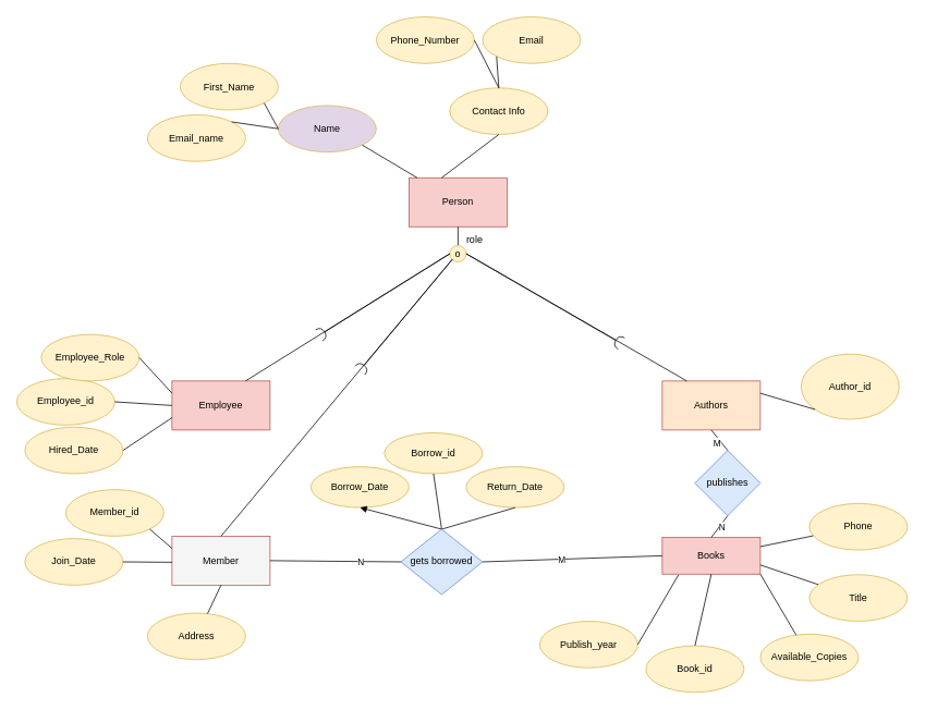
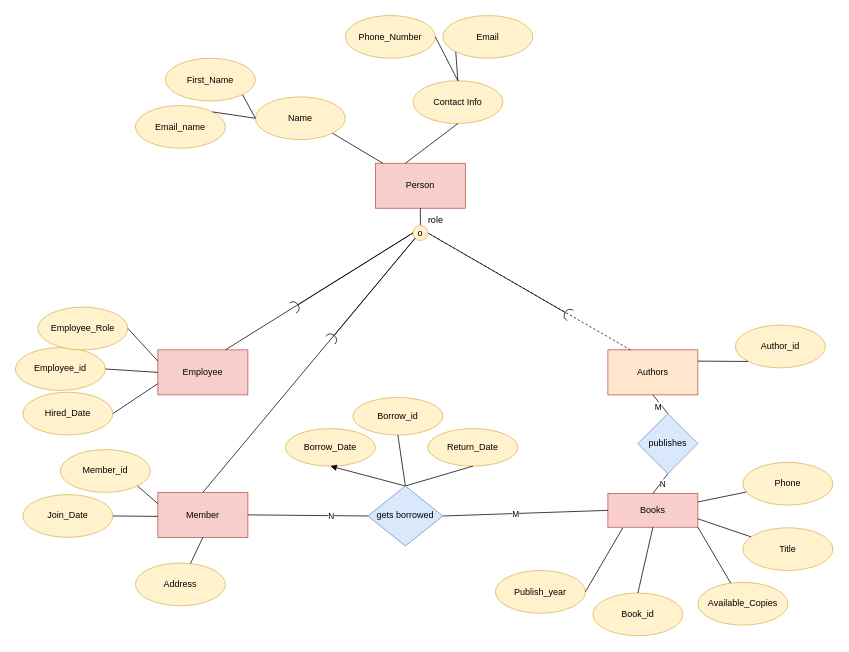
  <mxCell id="0" />
  <mxCell id="1" parent="0" />
  <mxCell id="2" value="Person" style="rounded=0;whiteSpace=wrap;html=1;fillColor=#f8cecc;strokeColor=#b85450;" parent="1" vertex="1"><mxGeometry x="500" y="217" width="120" height="60" as="geometry" /></mxCell>
  <mxCell id="3" value="" style="ellipse;whiteSpace=wrap;html=1;align=center;aspect=fixed;fillColor=none;strokeColor=none;resizable=0;perimeter=centerPerimeter;rotatable=0;allowArrows=0;points=[];outlineConnect=1;" parent="1" vertex="1"><mxGeometry x="570" y="207" width="10" height="10" as="geometry" /></mxCell>
  <mxCell id="4" value="" style="ellipse;whiteSpace=wrap;html=1;align=center;aspect=fixed;fillColor=none;strokeColor=none;resizable=0;perimeter=centerPerimeter;rotatable=0;allowArrows=0;points=[];outlineConnect=1;" parent="1" vertex="1"><mxGeometry x="730" y="250" width="10" height="10" as="geometry" /></mxCell>
  <mxCell id="5" value="" style="endArrow=none;html=1;rounded=0;entryX=0.5;entryY=1;entryDx=0;entryDy=0;" parent="1" target="2" edge="1"><mxGeometry width="50" height="50" relative="1" as="geometry"><mxPoint x="560" y="300" as="sourcePoint" /><mxPoint x="580" y="410" as="targetPoint" /></mxGeometry></mxCell>
  <mxCell id="6" value="o" style="ellipse;whiteSpace=wrap;html=1;aspect=fixed;fillColor=#fff2cc;strokeColor=#d6b656;" parent="1" vertex="1"><mxGeometry x="550" y="300" width="20" height="20" as="geometry" /></mxCell>
  <mxCell id="7" value="Authors" style="rounded=0;whiteSpace=wrap;html=1;fillColor=#ffe6cc;strokeColor=#b85450;" parent="1" vertex="1"><mxGeometry x="810" y="465.82" width="120" height="60" as="geometry" /></mxCell>
  <mxCell id="8" value="Employee" style="rounded=0;whiteSpace=wrap;html=1;fillColor=#f8cecc;strokeColor=#b85450;" parent="1" vertex="1"><mxGeometry x="210" y="465.82" width="120" height="60" as="geometry" /></mxCell>
- <mxCell id="9" value="Member" style="rounded=0;whiteSpace=wrap;html=1;fillColor=#f5f5f5;strokeColor=#b85450;" parent="1" vertex="1"><mxGeometry x="210" y="655.82" width="120" height="60" as="geometry" /></mxCell>
+ <mxCell id="9" value="Member" style="rounded=0;whiteSpace=wrap;html=1;fillColor=#f8cecc;strokeColor=#b85450;" parent="1" vertex="1"><mxGeometry x="210" y="655.82" width="120" height="60" as="geometry" /></mxCell>
  <mxCell id="10" value="Books" style="rounded=0;whiteSpace=wrap;html=1;fillColor=#f8cecc;strokeColor=#b85450;" parent="1" vertex="1"><mxGeometry x="810" y="657.32" width="120" height="45" as="geometry" /></mxCell>
  <mxCell id="11" value="publishes" style="rhombus;whiteSpace=wrap;html=1;fillColor=#dae8fc;strokeColor=#6c8ebf;" parent="1" vertex="1"><mxGeometry x="850" y="550.82" width="80" height="80" as="geometry" /></mxCell>
  <mxCell id="12" value="" style="endArrow=none;html=1;rounded=0;exitX=0.5;exitY=0;exitDx=0;exitDy=0;entryX=0.5;entryY=1;entryDx=0;entryDy=0;" parent="1" source="11" target="7" edge="1"><mxGeometry width="50" height="50" relative="1" as="geometry"><mxPoint x="480" y="575.82" as="sourcePoint" /><mxPoint x="530" y="525.82" as="targetPoint" /></mxGeometry></mxCell>
  <mxCell id="13" value="M" style="edgeLabel;html=1;align=center;verticalAlign=middle;resizable=0;points=[];" parent="12" connectable="0" vertex="1"><mxGeometry x="0.074" y="4" relative="1" as="geometry"><mxPoint y="1" as="offset" /></mxGeometry></mxCell>
  <mxCell id="14" value="Borrow_id" style="ellipse;whiteSpace=wrap;html=1;fillColor=#fff2cc;strokeColor=#d6b656;" parent="1" vertex="1"><mxGeometry x="470" y="529.32" width="120" height="50" as="geometry" /></mxCell>
  <mxCell id="15" value="Borrow_Date" style="ellipse;whiteSpace=wrap;html=1;fillColor=#fff2cc;strokeColor=#d6b656;" parent="1" vertex="1"><mxGeometry x="380" y="570.82" width="120" height="50" as="geometry" /></mxCell>
  <mxCell id="16" value="Return_Date" style="ellipse;whiteSpace=wrap;html=1;fillColor=#fff2cc;strokeColor=#d6b656;" parent="1" vertex="1"><mxGeometry x="570" y="570.82" width="120" height="50" as="geometry" /></mxCell>
  <mxCell id="17" value="" style="endArrow=none;html=1;rounded=0;exitX=0.5;exitY=0;exitDx=0;exitDy=0;entryX=0.5;entryY=1;entryDx=0;entryDy=0;" parent="1" source="59" target="16" edge="1"><mxGeometry width="50" height="50" relative="1" as="geometry"><mxPoint x="580" y="655.82" as="sourcePoint" /><mxPoint x="840" y="714.32" as="targetPoint" /></mxGeometry></mxCell>
  <mxCell id="18" value="" style="endArrow=block;html=1;rounded=0;exitX=0.5;exitY=0;exitDx=0;exitDy=0;entryX=0.5;entryY=1;entryDx=0;entryDy=0;" parent="1" source="59" target="15" edge="1"><mxGeometry width="50" height="50" relative="1" as="geometry"><mxPoint x="580" y="655.82" as="sourcePoint" /><mxPoint x="840" y="714.32" as="targetPoint" /></mxGeometry></mxCell>
  <mxCell id="19" value="" style="endArrow=none;html=1;rounded=0;exitX=0.5;exitY=1;exitDx=0;exitDy=0;entryX=0.5;entryY=0;entryDx=0;entryDy=0;" parent="1" source="14" target="59" edge="1"><mxGeometry width="50" height="50" relative="1" as="geometry"><mxPoint x="460" y="714.32" as="sourcePoint" /><mxPoint x="580" y="655.82" as="targetPoint" /></mxGeometry></mxCell>
  <mxCell id="20" value="Member_id" style="ellipse;whiteSpace=wrap;html=1;fillColor=#fff2cc;strokeColor=#d6b656;" parent="1" vertex="1"><mxGeometry x="80" y="598.82" width="120" height="57" as="geometry" /></mxCell>
  <mxCell id="21" value="Join_Date" style="ellipse;whiteSpace=wrap;html=1;fillColor=#fff2cc;strokeColor=#d6b656;" parent="1" vertex="1"><mxGeometry x="30" y="658.82" width="120" height="57" as="geometry" /></mxCell>
  <mxCell id="22" value="Address" style="ellipse;whiteSpace=wrap;html=1;fillColor=#fff2cc;strokeColor=#d6b656;" parent="1" vertex="1"><mxGeometry x="180" y="750" width="120" height="57" as="geometry" /></mxCell>
  <mxCell id="23" style="edgeStyle=orthogonalEdgeStyle;rounded=0;orthogonalLoop=1;jettySize=auto;html=1;exitX=0.5;exitY=1;exitDx=0;exitDy=0;" parent="1" source="22" target="22" edge="1"><mxGeometry relative="1" as="geometry" /></mxCell>
  <mxCell id="24" value="" style="endArrow=none;html=1;rounded=0;entryX=1;entryY=0.5;entryDx=0;entryDy=0;" parent="1" target="21" edge="1"><mxGeometry relative="1" as="geometry"><mxPoint x="210" y="687.82" as="sourcePoint" /><mxPoint x="330" y="705.82" as="targetPoint" /></mxGeometry></mxCell>
  <mxCell id="25" value="" style="endArrow=none;html=1;rounded=0;entryX=0;entryY=0.25;entryDx=0;entryDy=0;exitX=1;exitY=1;exitDx=0;exitDy=0;" parent="1" source="20" target="9" edge="1"><mxGeometry relative="1" as="geometry"><mxPoint x="170" y="705.82" as="sourcePoint" /><mxPoint x="330" y="705.82" as="targetPoint" /></mxGeometry></mxCell>
  <mxCell id="26" value="" style="endArrow=none;html=1;rounded=0;exitX=0.5;exitY=1;exitDx=0;exitDy=0;" parent="1" source="9" target="22" edge="1"><mxGeometry relative="1" as="geometry"><mxPoint x="170" y="705.82" as="sourcePoint" /><mxPoint x="330" y="705.82" as="targetPoint" /></mxGeometry></mxCell>
  <mxCell id="27" value="Phone" style="ellipse;whiteSpace=wrap;html=1;fillColor=#fff2cc;strokeColor=#d6b656;" parent="1" vertex="1"><mxGeometry x="990" y="615.82" width="120" height="57" as="geometry" /></mxCell>
  <mxCell id="28" value="Title" style="ellipse;whiteSpace=wrap;html=1;fillColor=#fff2cc;strokeColor=#d6b656;" parent="1" vertex="1"><mxGeometry x="990" y="703" width="120" height="57" as="geometry" /></mxCell>
  <mxCell id="29" value="Available_Copies" style="ellipse;whiteSpace=wrap;html=1;fillColor=#fff2cc;strokeColor=#d6b656;align=center;" parent="1" vertex="1"><mxGeometry x="930" y="775.82" width="120" height="57" as="geometry" /></mxCell>
  <mxCell id="30" value="Book_id" style="ellipse;whiteSpace=wrap;html=1;fillColor=#fff2cc;strokeColor=#d6b656;" parent="1" vertex="1"><mxGeometry x="790" y="790" width="120" height="57" as="geometry" /></mxCell>
  <mxCell id="31" value="Publish_year" style="ellipse;whiteSpace=wrap;html=1;fillColor=#fff2cc;strokeColor=#d6b656;" parent="1" vertex="1"><mxGeometry x="660" y="760" width="120" height="57" as="geometry" /></mxCell>
  <mxCell id="32" value="" style="endArrow=none;html=1;rounded=0;exitX=1;exitY=0.5;exitDx=0;exitDy=0;entryX=0.165;entryY=1.021;entryDx=0;entryDy=0;entryPerimeter=0;" parent="1" source="31" target="10" edge="1"><mxGeometry relative="1" as="geometry"><mxPoint x="610" y="705.82" as="sourcePoint" /><mxPoint x="770" y="705.82" as="targetPoint" /></mxGeometry></mxCell>
  <mxCell id="33" value="" style="endArrow=none;html=1;rounded=0;entryX=0.5;entryY=0;entryDx=0;entryDy=0;exitX=0.5;exitY=1;exitDx=0;exitDy=0;" parent="1" source="10" target="30" edge="1"><mxGeometry relative="1" as="geometry"><mxPoint x="610" y="705.82" as="sourcePoint" /><mxPoint x="770" y="705.82" as="targetPoint" /></mxGeometry></mxCell>
  <mxCell id="34" value="" style="endArrow=none;html=1;rounded=0;exitX=1;exitY=1;exitDx=0;exitDy=0;" parent="1" source="10" target="29" edge="1"><mxGeometry relative="1" as="geometry"><mxPoint x="610" y="705.82" as="sourcePoint" /><mxPoint x="770" y="705.82" as="targetPoint" /></mxGeometry></mxCell>
  <mxCell id="35" value="" style="endArrow=none;html=1;rounded=0;exitX=1;exitY=0.75;exitDx=0;exitDy=0;" parent="1" source="10" target="28" edge="1"><mxGeometry relative="1" as="geometry"><mxPoint x="610" y="705.82" as="sourcePoint" /><mxPoint x="770" y="705.82" as="targetPoint" /></mxGeometry></mxCell>
  <mxCell id="36" value="" style="endArrow=none;html=1;rounded=0;exitX=1;exitY=0.25;exitDx=0;exitDy=0;" parent="1" source="10" target="27" edge="1"><mxGeometry relative="1" as="geometry"><mxPoint x="610" y="705.82" as="sourcePoint" /><mxPoint x="770" y="705.82" as="targetPoint" /></mxGeometry></mxCell>
- <mxCell id="37" value="Author_id" style="ellipse;whiteSpace=wrap;html=1;fillColor=#fff2cc;strokeColor=#d6b656;" parent="1" vertex="1"><mxGeometry x="980" y="432.82" width="120" height="80" as="geometry" /></mxCell>
+ <mxCell id="37" value="Author_id" style="ellipse;whiteSpace=wrap;html=1;fillColor=#fff2cc;strokeColor=#d6b656;" parent="1" vertex="1"><mxGeometry x="980" y="432.82" width="120" height="57" as="geometry" /></mxCell>
  <mxCell id="38" value="" style="endArrow=none;html=1;rounded=0;entryX=0;entryY=1;entryDx=0;entryDy=0;exitX=1;exitY=0.25;exitDx=0;exitDy=0;" parent="1" source="7" target="37" edge="1"><mxGeometry relative="1" as="geometry"><mxPoint x="610" y="535.82" as="sourcePoint" /><mxPoint x="770" y="535.82" as="targetPoint" /></mxGeometry></mxCell>
  <mxCell id="39" value="Employee_id" style="ellipse;whiteSpace=wrap;html=1;fillColor=#fff2cc;strokeColor=#d6b656;" parent="1" vertex="1"><mxGeometry x="20" y="462.82" width="120" height="57" as="geometry" /></mxCell>
  <mxCell id="40" value="Employee_Role" style="ellipse;whiteSpace=wrap;html=1;fillColor=#fff2cc;strokeColor=#d6b656;" parent="1" vertex="1"><mxGeometry x="50" y="408.82" width="120" height="57" as="geometry" /></mxCell>
  <mxCell id="41" value="" style="endArrow=none;html=1;rounded=0;entryX=0;entryY=0.25;entryDx=0;entryDy=0;exitX=1;exitY=0.5;exitDx=0;exitDy=0;" parent="1" source="40" target="8" edge="1"><mxGeometry relative="1" as="geometry"><mxPoint x="150" y="455.82" as="sourcePoint" /><mxPoint x="440" y="575.82" as="targetPoint" /></mxGeometry></mxCell>
  <mxCell id="42" value="" style="endArrow=none;html=1;rounded=0;exitX=1;exitY=0.5;exitDx=0;exitDy=0;entryX=0;entryY=0.5;entryDx=0;entryDy=0;" parent="1" source="39" target="8" edge="1"><mxGeometry relative="1" as="geometry"><mxPoint x="280" y="575.82" as="sourcePoint" /><mxPoint x="440" y="575.82" as="targetPoint" /></mxGeometry></mxCell>
- <mxCell id="43" value="Name" style="ellipse;whiteSpace=wrap;html=1;fillColor=#e1d5e7;strokeColor=#d6b656;" parent="1" vertex="1"><mxGeometry x="340" y="128.5" width="120" height="57" as="geometry" /></mxCell>
+ <mxCell id="43" value="Name" style="ellipse;whiteSpace=wrap;html=1;fillColor=#fff2cc;strokeColor=#d6b656;" parent="1" vertex="1"><mxGeometry x="340" y="128.5" width="120" height="57" as="geometry" /></mxCell>
  <mxCell id="44" value="" style="endArrow=none;html=1;rounded=0;entryX=1;entryY=1;entryDx=0;entryDy=0;exitX=0;exitY=0;exitDx=0;exitDy=0;" parent="1" target="43" edge="1"><mxGeometry relative="1" as="geometry"><mxPoint x="510" y="217" as="sourcePoint" /><mxPoint x="-200" y="247" as="targetPoint" /></mxGeometry></mxCell>
  <mxCell id="45" value="First_Name" style="ellipse;whiteSpace=wrap;html=1;fillColor=#fff2cc;strokeColor=#d6b656;" parent="1" vertex="1"><mxGeometry x="220" y="77" width="120" height="57" as="geometry" /></mxCell>
  <mxCell id="46" value="Email_name" style="ellipse;whiteSpace=wrap;html=1;fillColor=#fff2cc;strokeColor=#d6b656;" parent="1" vertex="1"><mxGeometry x="180" y="140" width="120" height="57" as="geometry" /></mxCell>
  <mxCell id="47" value="" style="endArrow=none;html=1;rounded=0;entryX=1;entryY=1;entryDx=0;entryDy=0;exitX=0;exitY=0.5;exitDx=0;exitDy=0;" parent="1" source="43" target="45" edge="1"><mxGeometry width="50" height="50" relative="1" as="geometry"><mxPoint x="330" y="147" as="sourcePoint" /><mxPoint x="170" y="154" as="targetPoint" /></mxGeometry></mxCell>
  <mxCell id="48" value="" style="endArrow=none;html=1;rounded=0;exitX=1;exitY=0;exitDx=0;exitDy=0;entryX=0;entryY=0.5;entryDx=0;entryDy=0;" parent="1" source="46" target="43" edge="1"><mxGeometry width="50" height="50" relative="1" as="geometry"><mxPoint x="0" y="217" as="sourcePoint" /><mxPoint x="330" y="157" as="targetPoint" /></mxGeometry></mxCell>
  <mxCell id="49" value="Contact Info" style="ellipse;whiteSpace=wrap;html=1;fillColor=#fff2cc;strokeColor=#d6b656;" parent="1" vertex="1"><mxGeometry x="550" y="107" width="120" height="57" as="geometry" /></mxCell>
  <mxCell id="50" value="" style="endArrow=none;html=1;rounded=0;exitX=0.5;exitY=1;exitDx=0;exitDy=0;entryX=0.25;entryY=0;entryDx=0;entryDy=0;" parent="1" source="49" edge="1"><mxGeometry relative="1" as="geometry"><mxPoint x="-40" y="-3" as="sourcePoint" /><mxPoint x="540" y="217" as="targetPoint" /></mxGeometry></mxCell>
  <mxCell id="51" value="Phone_Number" style="ellipse;whiteSpace=wrap;html=1;fillColor=#fff2cc;strokeColor=#d6b656;" parent="1" vertex="1"><mxGeometry x="460" y="20" width="120" height="57" as="geometry" /></mxCell>
  <mxCell id="52" value="Email" style="ellipse;whiteSpace=wrap;html=1;fillColor=#fff2cc;strokeColor=#d6b656;" parent="1" vertex="1"><mxGeometry x="590" y="20" width="120" height="57" as="geometry" /></mxCell>
  <mxCell id="53" value="" style="endArrow=none;html=1;rounded=0;entryX=0.5;entryY=0;entryDx=0;entryDy=0;exitX=0;exitY=1;exitDx=0;exitDy=0;" parent="1" source="52" target="49" edge="1"><mxGeometry width="50" height="50" relative="1" as="geometry"><mxPoint x="320" y="47" as="sourcePoint" /><mxPoint x="370" y="-3" as="targetPoint" /></mxGeometry></mxCell>
  <mxCell id="54" value="" style="endArrow=none;html=1;rounded=0;entryX=1;entryY=0.5;entryDx=0;entryDy=0;exitX=0.5;exitY=0;exitDx=0;exitDy=0;" parent="1" source="49" target="51" edge="1"><mxGeometry width="50" height="50" relative="1" as="geometry"><mxPoint x="320" y="47" as="sourcePoint" /><mxPoint x="370" y="-3" as="targetPoint" /></mxGeometry></mxCell>
  <mxCell id="55" value="Hired_Date" style="ellipse;whiteSpace=wrap;html=1;fillColor=#fff2cc;strokeColor=#d6b656;" parent="1" vertex="1"><mxGeometry x="30" y="522.32" width="120" height="57" as="geometry" /></mxCell>
  <mxCell id="56" value="" style="endArrow=none;html=1;rounded=0;entryX=0;entryY=0.75;entryDx=0;entryDy=0;exitX=1;exitY=0.5;exitDx=0;exitDy=0;" parent="1" source="55" target="8" edge="1"><mxGeometry width="50" height="50" relative="1" as="geometry"><mxPoint y="485.82" as="sourcePoint" x="70" /><mxPoint x="120" y="435.82" as="targetPoint" /></mxGeometry></mxCell>
  <mxCell id="57" value="" style="endArrow=none;html=1;rounded=0;exitX=0.5;exitY=0;exitDx=0;exitDy=0;entryX=0.5;entryY=1;entryDx=0;entryDy=0;" parent="1" source="10" target="11" edge="1"><mxGeometry relative="1" as="geometry"><mxPoint x="730" y="635.82" as="sourcePoint" /><mxPoint x="870" y="635.82" as="targetPoint" /></mxGeometry></mxCell>
  <mxCell id="58" value="N" style="edgeLabel;html=1;align=center;verticalAlign=middle;resizable=0;points=[];" parent="57" vertex="1" connectable="0"><mxGeometry x="0.05" y="-1" relative="1" as="geometry"><mxPoint x="1" as="offset" /></mxGeometry></mxCell>
  <mxCell id="59" value="gets borrowed" style="rhombus;whiteSpace=wrap;html=1;fillColor=#dae8fc;strokeColor=#6c8ebf;" parent="1" vertex="1"><mxGeometry x="490" y="647.32" width="100" height="80" as="geometry" /></mxCell>
  <mxCell id="60" value="" style="endArrow=none;html=1;rounded=0;exitX=1;exitY=0.5;exitDx=0;exitDy=0;entryX=0;entryY=0.5;entryDx=0;entryDy=0;" parent="1" source="9" target="59" edge="1"><mxGeometry relative="1" as="geometry"><mxPoint x="570" y="585.82" as="sourcePoint" /><mxPoint x="380" y="685.82" as="targetPoint" /></mxGeometry></mxCell>
  <mxCell id="61" value="N" style="edgeLabel;html=1;align=center;verticalAlign=middle;resizable=0;points=[];" parent="60" vertex="1" connectable="0"><mxGeometry x="0.391" y="-1" relative="1" as="geometry"><mxPoint as="offset" /></mxGeometry></mxCell>
  <mxCell id="62" value="" style="endArrow=none;html=1;rounded=0;entryX=0;entryY=0.5;entryDx=0;entryDy=0;exitX=1;exitY=0.5;exitDx=0;exitDy=0;" parent="1" source="59" target="10" edge="1"><mxGeometry relative="1" as="geometry"><mxPoint x="570" y="695.82" as="sourcePoint" /><mxPoint x="730" y="695.82" as="targetPoint" /></mxGeometry></mxCell>
  <mxCell id="63" value="M" style="edgeLabel;html=1;align=center;verticalAlign=middle;resizable=0;points=[];" parent="62" vertex="1" connectable="0"><mxGeometry x="-0.115" relative="1" as="geometry"><mxPoint as="offset" /></mxGeometry></mxCell>
  <mxCell id="64" value="" style="endArrow=none;html=1;rounded=0;entryX=0;entryY=0.5;entryDx=0;entryDy=0;exitX=0.75;exitY=0;exitDx=0;exitDy=0;" parent="1" source="8" target="6" edge="1"><mxGeometry width="50" height="50" relative="1" as="geometry"><mxPoint x="690" y="500" as="sourcePoint" /><mxPoint x="740" y="450" as="targetPoint" /></mxGeometry></mxCell>
  <mxCell id="65" value="" style="endArrow=none;html=1;rounded=0;entryX=0;entryY=1;entryDx=0;entryDy=0;exitX=0.5;exitY=0;exitDx=0;exitDy=0;" parent="1" source="9" target="6" edge="1"><mxGeometry width="50" height="50" relative="1" as="geometry"><mxPoint x="690" y="500" as="sourcePoint" /><mxPoint x="740" y="450" as="targetPoint" /></mxGeometry></mxCell>
- <mxCell id="66" value="" style="endArrow=none;html=1;rounded=0;entryX=1;entryY=0.5;entryDx=0;entryDy=0;exitX=0.25;exitY=0;exitDx=0;exitDy=0;" parent="1" source="7" target="6" edge="1"><mxGeometry width="50" height="50" relative="1" as="geometry"><mxPoint x="690" y="500" as="sourcePoint" /><mxPoint x="740" y="450" as="targetPoint" /></mxGeometry></mxCell>
+ <mxCell id="66" value="" style="endArrow=none;html=1;rounded=0;entryX=1;entryY=0.5;entryDx=0;entryDy=0;exitX=0.25;exitY=0;exitDx=0;exitDy=0;dashed=1;" parent="1" source="7" target="6" edge="1"><mxGeometry width="50" height="50" relative="1" as="geometry"><mxPoint x="690" y="500" as="sourcePoint" /><mxPoint x="740" y="450" as="targetPoint" /></mxGeometry></mxCell>
  <mxCell id="67" value="" style="ellipse;whiteSpace=wrap;html=1;align=center;aspect=fixed;fillColor=none;strokeColor=none;resizable=0;perimeter=centerPerimeter;rotatable=0;allowArrows=0;points=[];outlineConnect=1;" parent="1" vertex="1"><mxGeometry x="690" y="380" width="10" height="10" as="geometry" /></mxCell>
  <mxCell id="68" value="" style="ellipse;whiteSpace=wrap;html=1;align=center;aspect=fixed;fillColor=none;strokeColor=none;resizable=0;perimeter=centerPerimeter;rotatable=0;allowArrows=0;points=[];outlineConnect=1;" parent="1" vertex="1"><mxGeometry x="690" y="380" width="10" height="10" as="geometry" /></mxCell>
  <mxCell id="69" value="" style="ellipse;whiteSpace=wrap;html=1;align=center;aspect=fixed;fillColor=none;strokeColor=none;resizable=0;perimeter=centerPerimeter;rotatable=0;allowArrows=0;points=[];outlineConnect=1;" parent="1" vertex="1"><mxGeometry x="690" y="380" width="10" height="10" as="geometry" /></mxCell>
  <mxCell id="70" value="" style="rounded=0;orthogonalLoop=1;jettySize=auto;html=1;endArrow=halfCircle;endFill=0;endSize=6;strokeWidth=1;sketch=0;fontSize=12;curved=1;exitX=0;exitY=1;exitDx=0;exitDy=0;" parent="1" source="6" edge="1"><mxGeometry relative="1" as="geometry"><mxPoint x="552.929" y="320.001" as="sourcePoint" /><mxPoint x="440" y="452.93" as="targetPoint" /></mxGeometry></mxCell>
  <mxCell id="71" value="" style="ellipse;whiteSpace=wrap;html=1;align=center;aspect=fixed;fillColor=none;strokeColor=none;resizable=0;perimeter=centerPerimeter;rotatable=0;allowArrows=0;points=[];outlineConnect=1;" parent="1" vertex="1"><mxGeometry x="620" y="540" width="10" height="10" as="geometry" /></mxCell>
  <mxCell id="72" value="" style="rounded=0;orthogonalLoop=1;jettySize=auto;html=1;endArrow=halfCircle;endFill=0;endSize=6;strokeWidth=1;sketch=0;fontSize=12;curved=1;exitX=1;exitY=0.5;exitDx=0;exitDy=0;" parent="1" source="6" edge="1"><mxGeometry relative="1" as="geometry"><mxPoint x="645" y="545" as="sourcePoint" /><mxPoint x="760" y="420" as="targetPoint" /></mxGeometry></mxCell>
  <mxCell id="73" value="" style="ellipse;whiteSpace=wrap;html=1;align=center;aspect=fixed;fillColor=none;strokeColor=none;resizable=0;perimeter=centerPerimeter;rotatable=0;allowArrows=0;points=[];outlineConnect=1;" parent="1" vertex="1"><mxGeometry x="620" y="540" width="10" height="10" as="geometry" /></mxCell>
  <mxCell id="74" value="" style="rounded=0;orthogonalLoop=1;jettySize=auto;html=1;endArrow=halfCircle;endFill=0;endSize=6;strokeWidth=1;sketch=0;fontSize=12;curved=1;exitX=0;exitY=0.5;exitDx=0;exitDy=0;" parent="1" source="6" edge="1"><mxGeometry relative="1" as="geometry"><mxPoint x="645" y="545" as="sourcePoint" /><mxPoint x="390" y="410" as="targetPoint" /></mxGeometry></mxCell>
  <mxCell id="75" value="" style="ellipse;whiteSpace=wrap;html=1;align=center;aspect=fixed;fillColor=none;strokeColor=none;resizable=0;perimeter=centerPerimeter;rotatable=0;allowArrows=0;points=[];outlineConnect=1;" parent="1" vertex="1"><mxGeometry x="620" y="540" width="10" height="10" as="geometry" /></mxCell>
  <mxCell id="76" value="role" style="text;html=1;align=center;verticalAlign=middle;resizable=0;points=[];autosize=1;strokeColor=none;fillColor=none;" parent="1" vertex="1"><mxGeometry x="560" y="278" width="40" height="30" as="geometry" /></mxCell>
